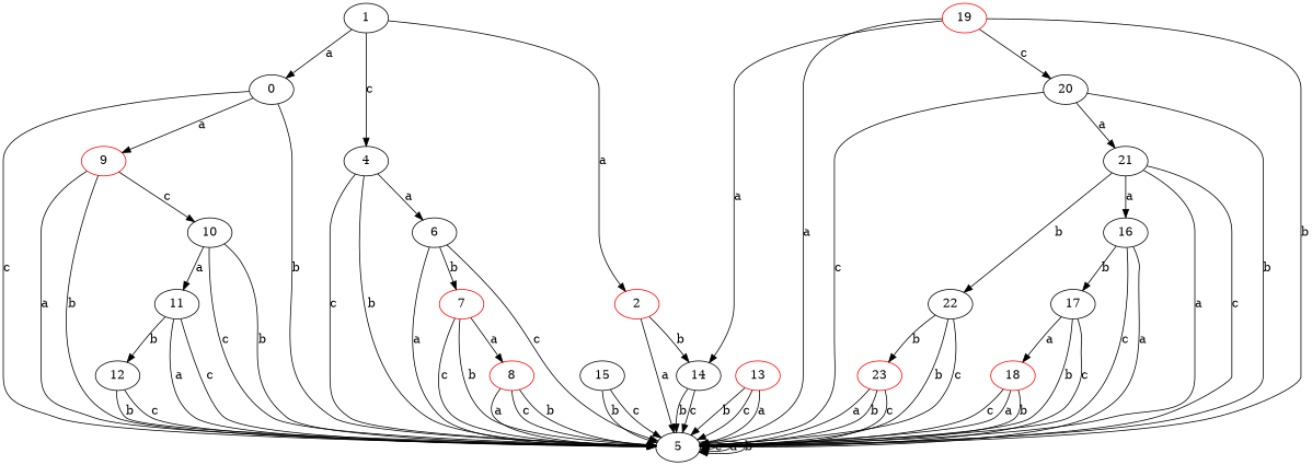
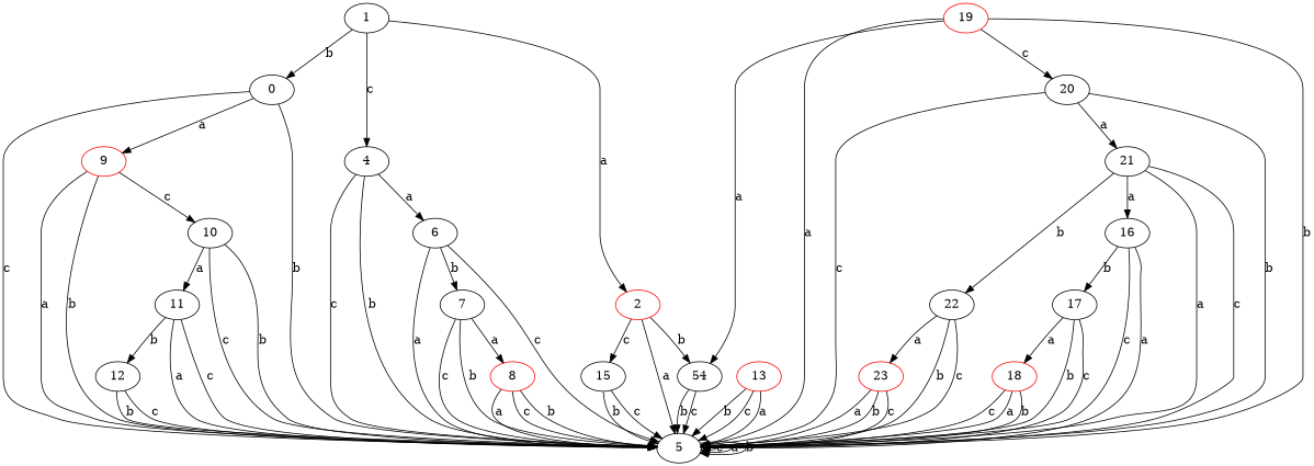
  digraph {
    2 [color=red]
    5
-   14
+   14 [label=54]
    15
    1
    n6 [label=0]
    4
    9 [color=red]
    6
    10
-   7 [color=red]
+   7
    8 [color=red]
    11
    12
    13 [color=red]
    19 [color=red]
    20
    16
    17
    18 [color=red]
    21
    22
    23 [color=red]
    2 -> 5 [label=a]
    2 -> 14 [label=b]
+   2 -> 15 [label=c]
    5 -> 5 [label=c]
    5 -> 5 [label=a]
    5 -> 5 [label=b]
    14 -> 5 [label=b]
    14 -> 5 [label=c]
    15 -> 5 [label=c]
    15 -> 5 [label=b]
    1 -> 2 [label=a]
-   1 -> n6 [label=a]
+   1 -> n6 [label=b]
    1 -> 4 [label=c]
    n6 -> 5 [label=c]
    n6 -> 5 [label=b]
    n6 -> 9 [label=a]
    4 -> 5 [label=c]
    4 -> 5 [label=b]
    4 -> 6 [label=a]
    9 -> 5 [label=b]
    9 -> 5 [label=a]
    9 -> 10 [label=c]
    6 -> 5 [label=c]
    6 -> 5 [label=a]
    6 -> 7 [label=b]
    10 -> 5 [label=b]
    10 -> 5 [label=c]
    10 -> 11 [label=a]
    7 -> 5 [label=c]
    7 -> 5 [label=b]
    7 -> 8 [label=a]
    8 -> 5 [label=b]
    8 -> 5 [label=a]
    8 -> 5 [label=c]
    11 -> 5 [label=a]
    11 -> 5 [label=c]
    11 -> 12 [label=b]
    12 -> 5 [label=c]
    12 -> 5 [label=b]
    13 -> 5 [label=b]
    13 -> 5 [label=c]
    13 -> 5 [label=a]
    19 -> 5 [label=b]
    19 -> 5 [label=a]
    19 -> 14 [label=a]
    19 -> 20 [label=c]
    20 -> 5 [label=b]
    20 -> 5 [label=c]
    20 -> 21 [label=a]
    16 -> 5 [label=c]
    16 -> 5 [label=a]
    16 -> 17 [label=b]
    17 -> 5 [label=b]
    17 -> 5 [label=c]
    17 -> 18 [label=a]
    18 -> 5 [label=a]
    18 -> 5 [label=b]
    18 -> 5 [label=c]
    21 -> 5 [label=a]
    21 -> 5 [label=c]
    21 -> 16 [label=a]
    21 -> 22 [label=b]
    22 -> 5 [label=b]
    22 -> 5 [label=c]
-   22 -> 23 [label=b]
+   22 -> 23 [label=a]
    23 -> 5 [label=a]
    23 -> 5 [label=b]
    23 -> 5 [label=c]
  }
